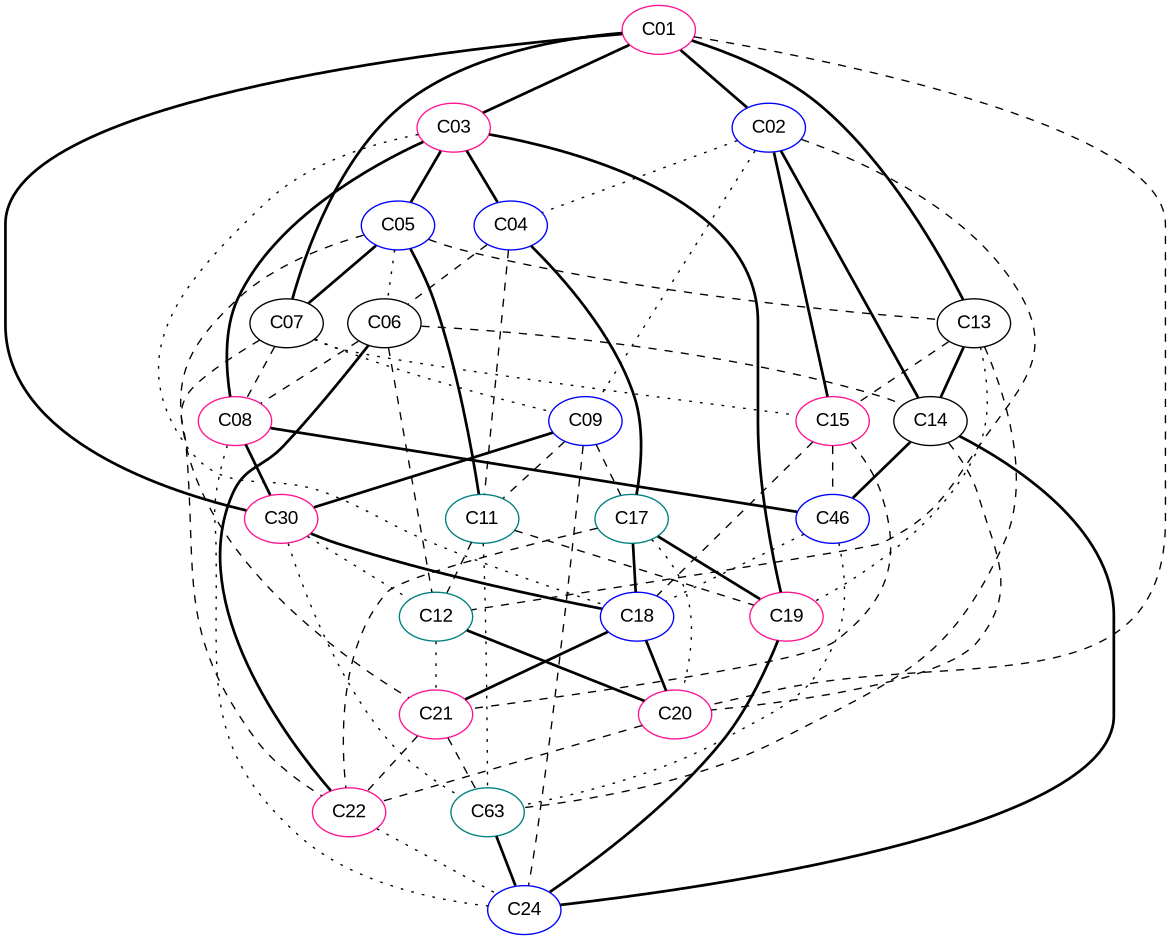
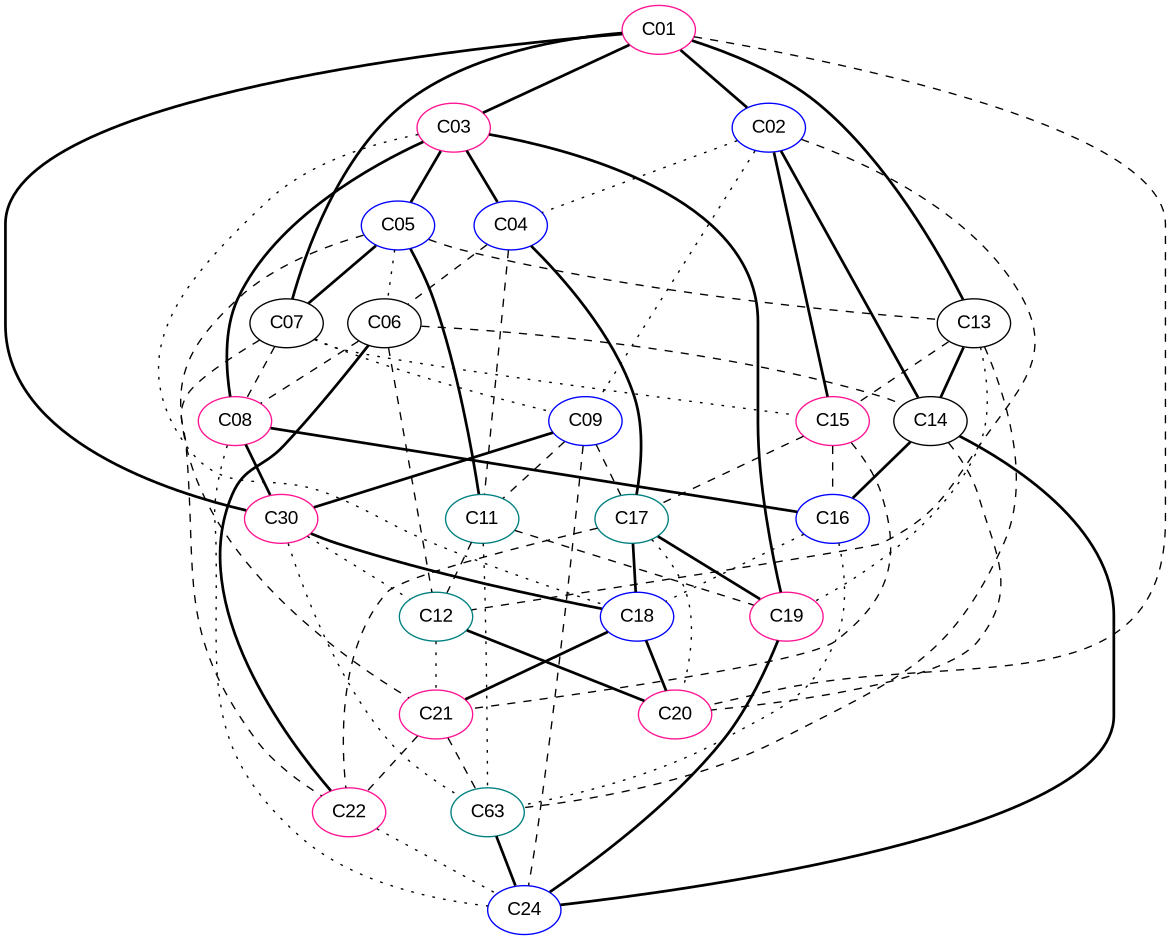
  strict graph {
    fontname="Liberation Sans"
    node [color=deeppink fontname="Liberation Sans"]
    edge [fontname="Liberation Sans" style=bold]
    C02 [color=blue]
    C01
    C03
    C07 [color=black]
    n5 [label=C30]
    C13 [color=black]
    C20
    C04 [color=blue]
    C09 [color=blue]
    C12 [color=teal]
    C14 [color=black]
    C15
    C05 [color=blue]
    C08
    C18 [color=blue]
    C19
    C22
    n18 [color=teal label=C63]
    C06 [color=black]
    C11 [color=teal]
    C17 [color=teal]
    C24 [color=blue]
    C21
-   C16 [color=blue label=C46]
+   C16 [color=blue]
    C02 -- C04 [style=dotted]
    C02 -- C09 [style=dotted]
    C02 -- C12 [style=dashed]
    C02 -- C14
    C02 -- C15
    C01 -- C02
    C01 -- C03
    C01 -- C07
    C01 -- n5
    C01 -- C13
    C01 -- C20 [style=dashed]
    C03 -- C04
    C03 -- C05
    C03 -- C08
    C03 -- C18 [style=dotted]
    C03 -- C19
    C07 -- C09 [style=dotted]
    C07 -- C15 [style=dotted]
    C07 -- C08 [style=dashed]
    C07 -- C22 [style=dashed]
    n5 -- C12 [style=dotted]
    n5 -- C18
    n5 -- n18 [style=dotted]
    C13 -- C14
    C13 -- C15 [style=dashed]
    C13 -- C19 [style=dotted]
    C13 -- n18 [style=dashed]
-   C20 -- C22 [style=dashed]
    C04 -- C06 [style=dashed]
    C04 -- C11 [style=dashed]
    C04 -- C17
    C09 -- n5
    C09 -- C11 [style=dashed]
    C09 -- C17 [style=dashed]
    C09 -- C24 [style=dashed]
    C12 -- C20
    C12 -- C21 [style=dotted]
    C14 -- C20 [style=dashed]
    C14 -- C24
    C14 -- C16
-   C15 -- C18 [style=dashed]
+   C15 -- C17 [style=dashed]
    C15 -- C21 [style=dashed]
    C15 -- C16 [style=dashed]
    C05 -- C07
    C05 -- C13 [style=dashed]
    C05 -- C06 [style=dotted]
    C05 -- C11
    C05 -- C21 [style=dashed]
    C08 -- n5
    C08 -- C24 [style=dotted]
    C08 -- C16
    C18 -- C20
    C18 -- C21
    C19 -- C24
    C22 -- C24 [style=dotted]
    n18 -- C24
    C06 -- C12 [style=dashed]
    C06 -- C14 [style=dashed]
    C06 -- C08 [style=dashed]
    C06 -- C22
    C11 -- C12 [style=dashed]
    C11 -- C19 [style=dashed]
    C11 -- n18 [style=dotted]
    C17 -- C20 [style=dotted]
    C17 -- C18
    C17 -- C19
    C17 -- C22 [style=dashed]
    C21 -- C22 [style=dashed]
    C21 -- n18 [style=dashed]
    C16 -- C18 [style=dotted]
    C16 -- n18 [style=dotted]
  }
